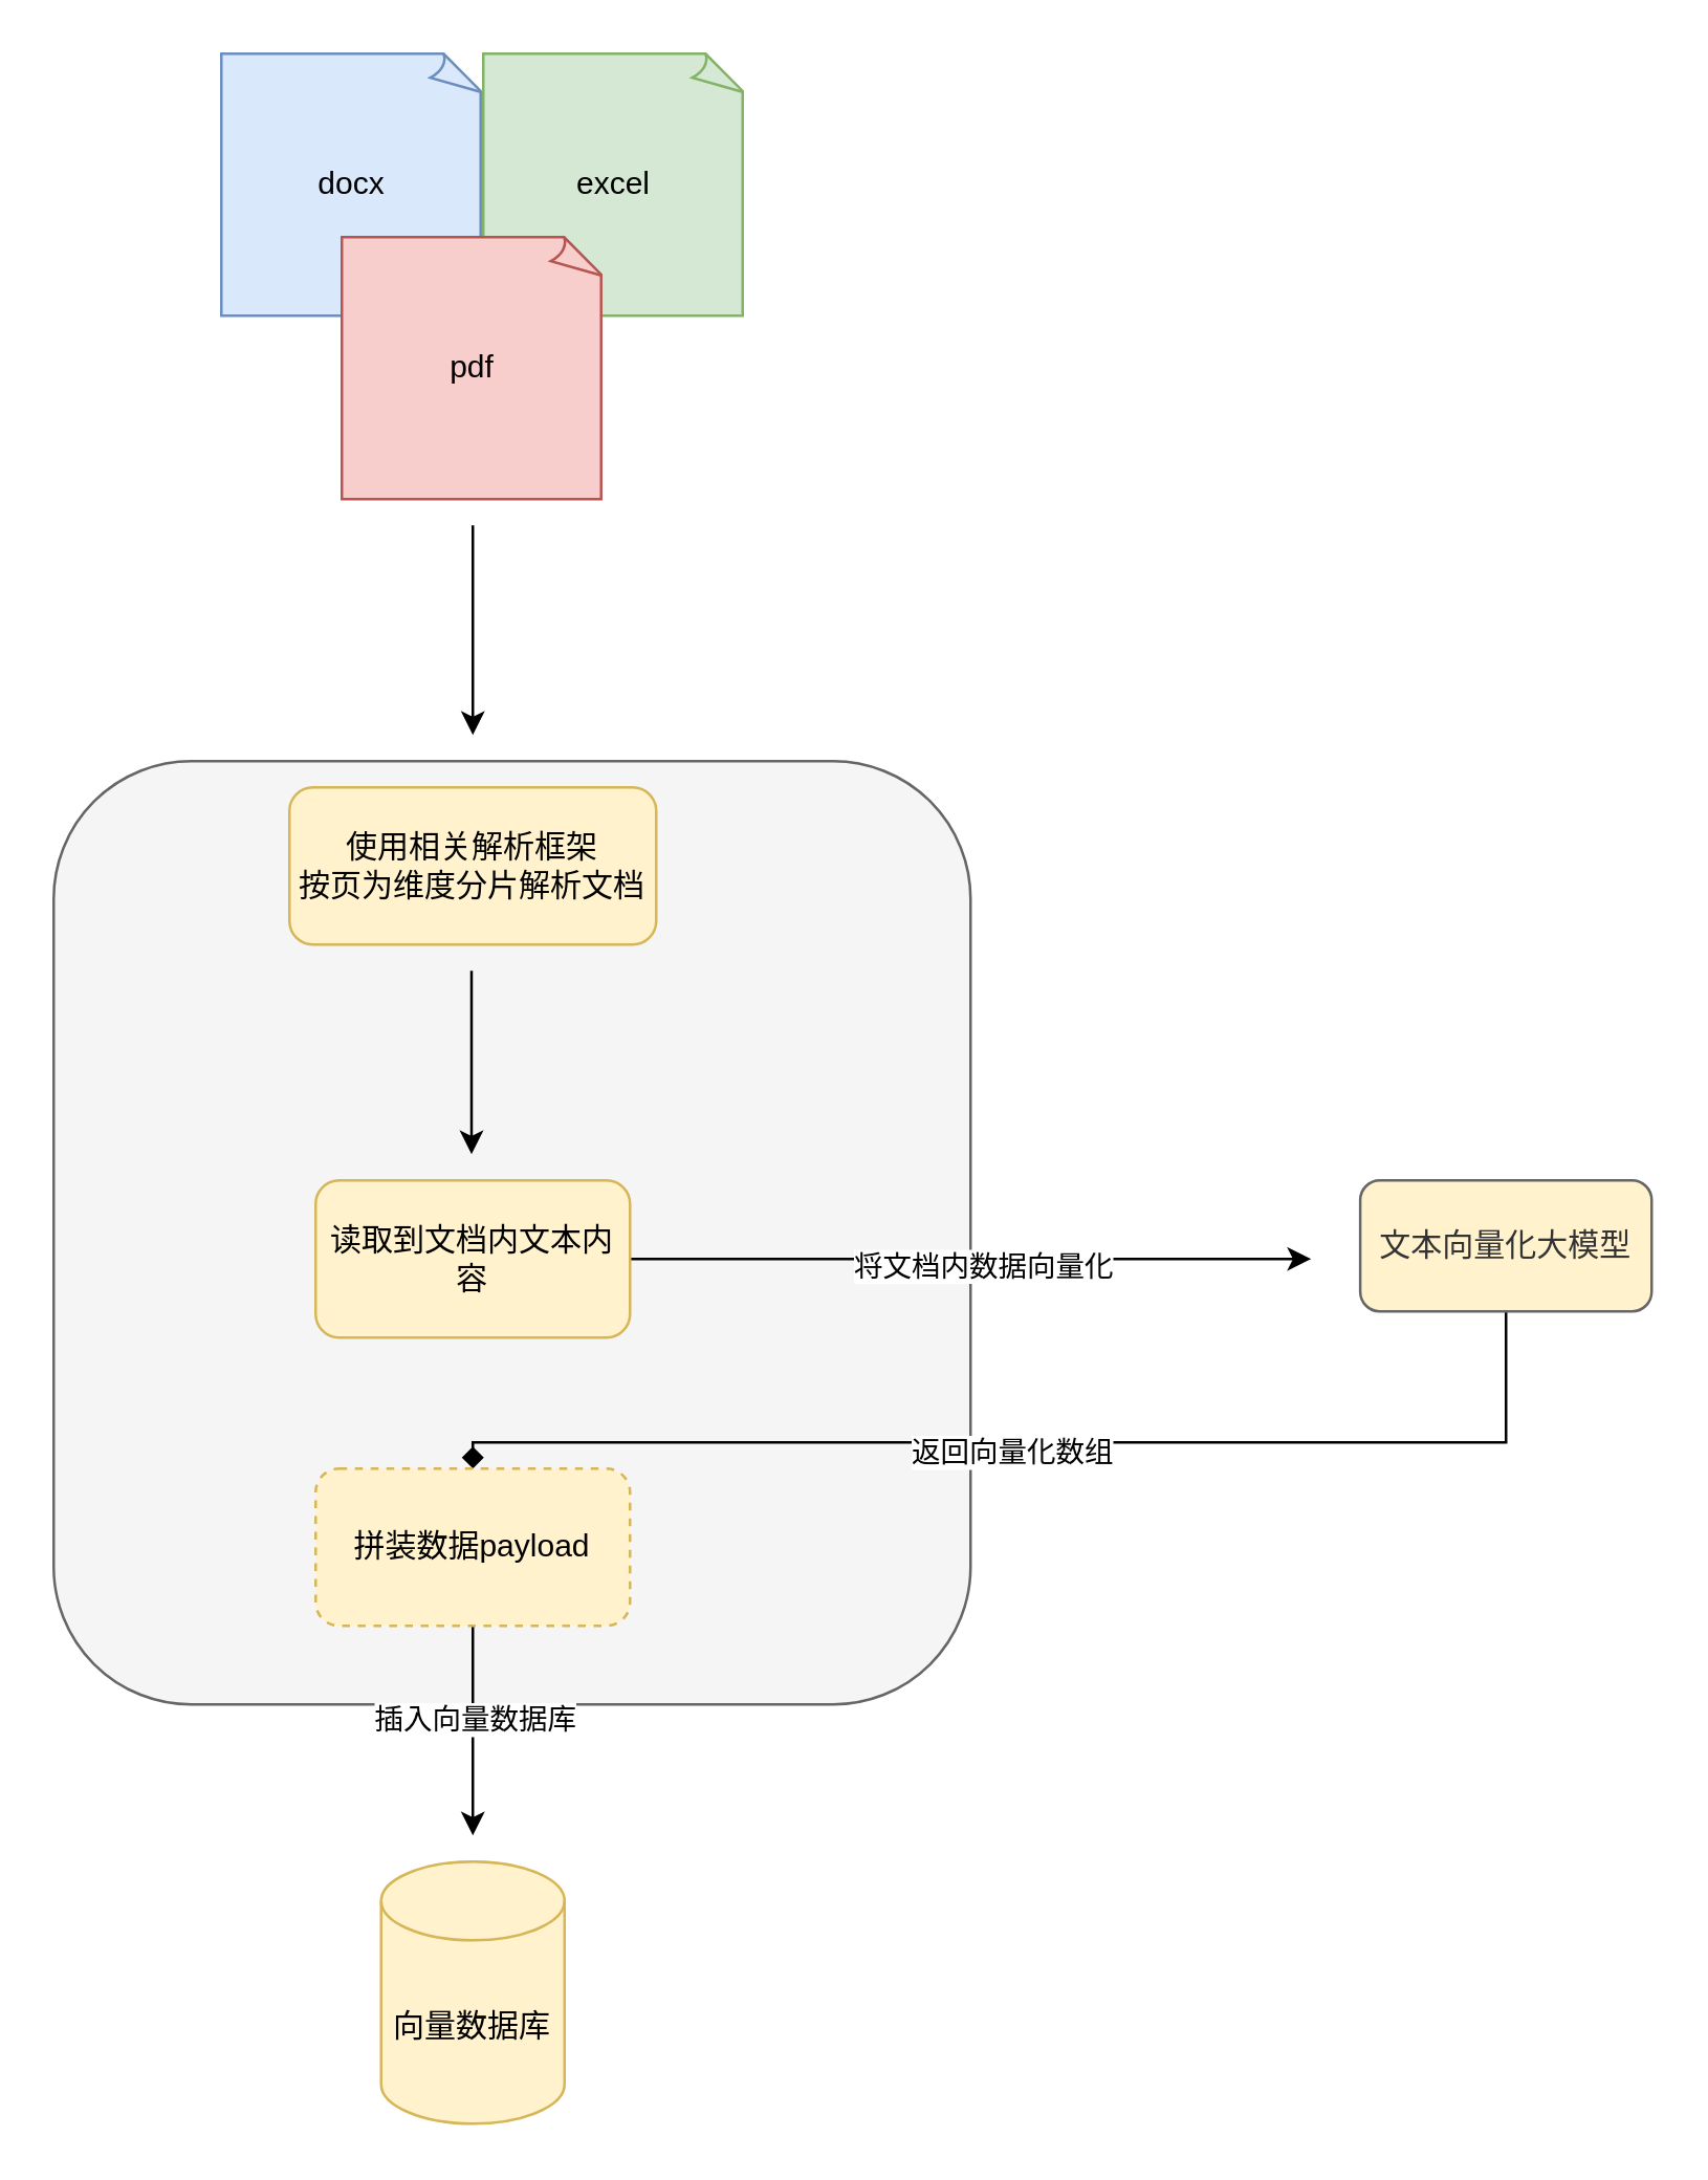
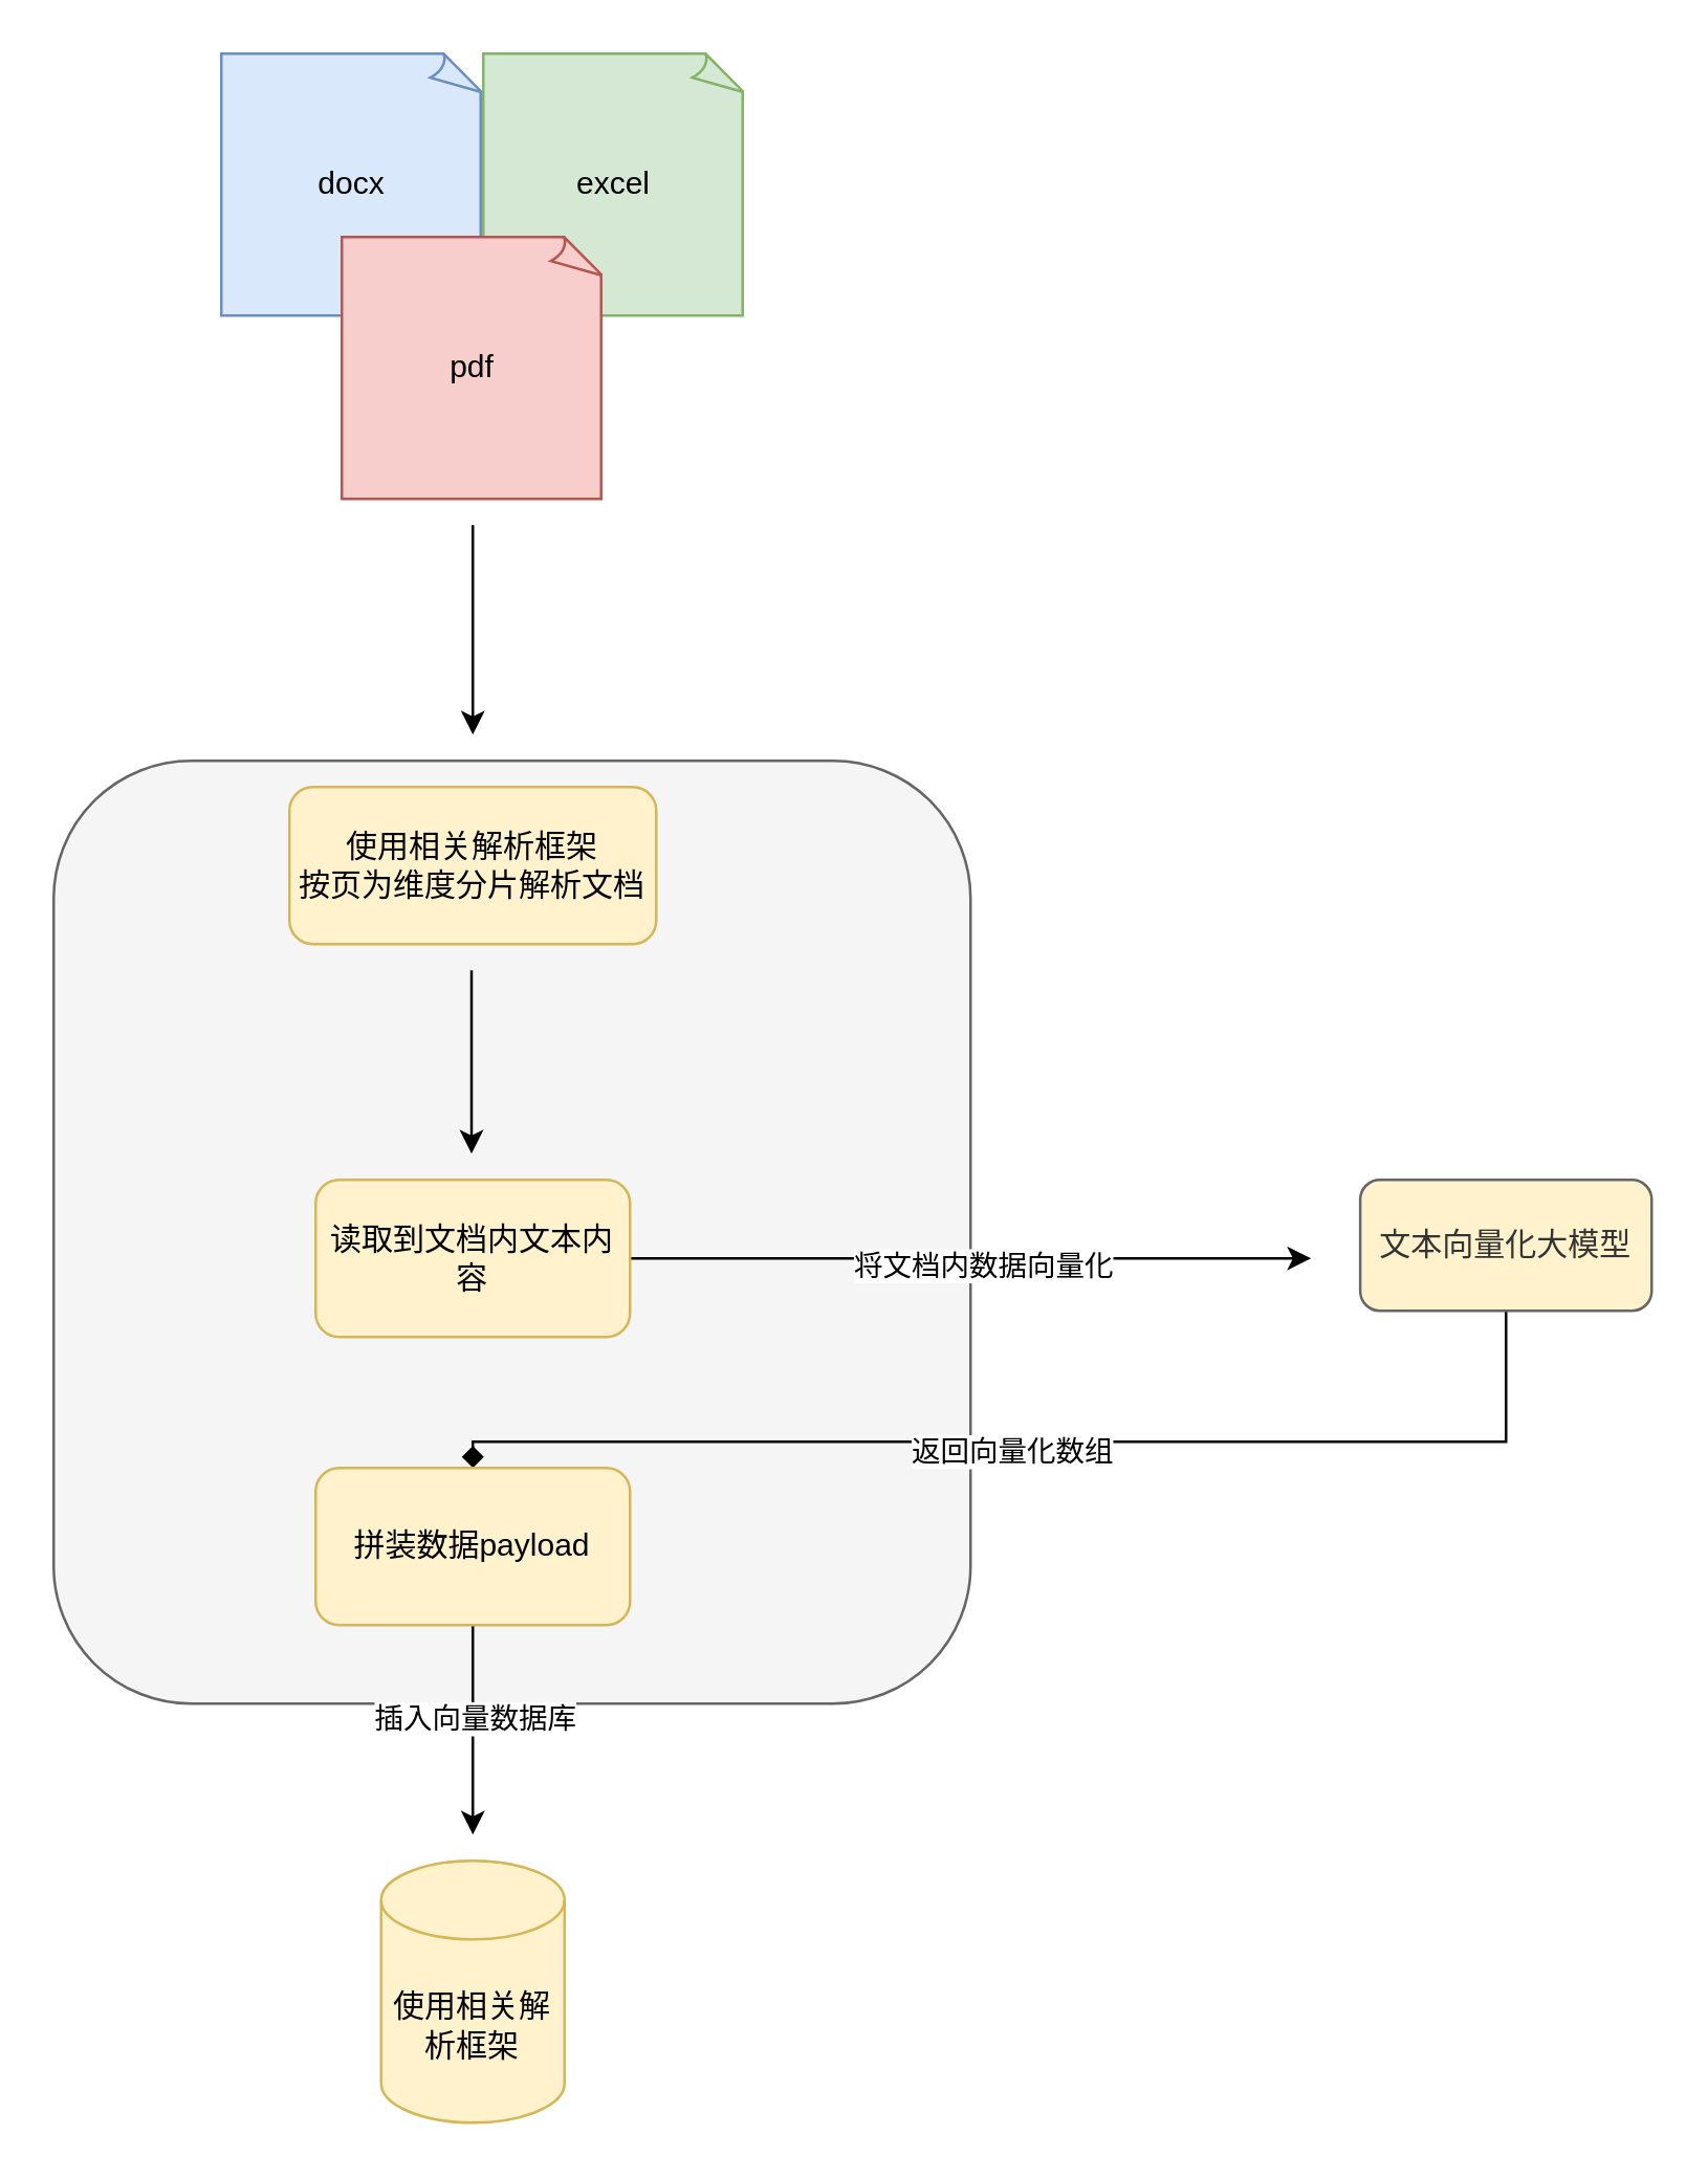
  <mxCell id="0" />
  <mxCell id="1" parent="0" />
  <mxCell id="2" value="excel" style="whiteSpace=wrap;html=1;shape=mxgraph.basic.document;fillColor=#d5e8d4;strokeColor=#82b366;" vertex="1" parent="1"><mxGeometry x="184" y="20" width="100" height="100" as="geometry" /></mxCell>
  <mxCell id="3" value="docx" style="whiteSpace=wrap;html=1;shape=mxgraph.basic.document;fillColor=#dae8fc;strokeColor=#6c8ebf;" vertex="1" parent="1"><mxGeometry x="84" y="20" width="100" height="100" as="geometry" /></mxCell>
  <mxCell id="4" value="pdf" style="whiteSpace=wrap;html=1;shape=mxgraph.basic.document;fillColor=#f8cecc;strokeColor=#b85450;" vertex="1" parent="1"><mxGeometry x="130" y="90" width="100" height="100" as="geometry" /></mxCell>
  <mxCell id="5" value="" style="endArrow=classic;html=1;rounded=0;" edge="1" parent="1"><mxGeometry width="50" height="50" relative="1" as="geometry"><mxPoint x="180" y="200" as="sourcePoint" /><mxPoint x="180" y="280" as="targetPoint" /></mxGeometry></mxCell>
  <mxCell id="6" value="" style="rounded=1;whiteSpace=wrap;html=1;fillColor=#f5f5f5;fontColor=#333333;strokeColor=#666666;" vertex="1" parent="1"><mxGeometry x="20" y="290" width="350" height="360" as="geometry" /></mxCell>
  <mxCell id="7" value="&lt;div&gt;使用相关解析框架&lt;/div&gt;按页为维度分片解析文档" style="rounded=1;whiteSpace=wrap;html=1;fillColor=#fff2cc;strokeColor=#d6b656;" vertex="1" parent="1"><mxGeometry x="110" y="300" width="140" height="60" as="geometry" /></mxCell>
  <mxCell id="8" style="edgeStyle=orthogonalEdgeStyle;rounded=0;orthogonalLoop=1;jettySize=auto;html=1;" edge="1" parent="1" source="10"><mxGeometry relative="1" as="geometry"><mxPoint x="500" y="480" as="targetPoint" /></mxGeometry></mxCell>
  <mxCell id="9" value="将文档内数据向量化" style="edgeLabel;html=1;align=center;verticalAlign=middle;resizable=0;points=[];" vertex="1" connectable="0" parent="8"><mxGeometry x="0.033" y="-2" relative="1" as="geometry"><mxPoint as="offset" /></mxGeometry></mxCell>
  <mxCell id="10" value="读取到文档内文本内容" style="rounded=1;whiteSpace=wrap;html=1;fillColor=#fff2cc;strokeColor=#d6b656;" vertex="1" parent="1"><mxGeometry x="120" y="450" width="120" height="60" as="geometry" /></mxCell>
  <mxCell id="11" value="" style="endArrow=classic;html=1;rounded=0;" edge="1" parent="1"><mxGeometry width="50" height="50" relative="1" as="geometry"><mxPoint x="179.5" y="370" as="sourcePoint" /><mxPoint x="179.5" y="440" as="targetPoint" /></mxGeometry></mxCell>
- <mxCell id="12" value="向量数据库" style="shape=cylinder3;whiteSpace=wrap;html=1;boundedLbl=1;backgroundOutline=1;size=15;fillColor=#fff2cc;strokeColor=#d6b656;" vertex="1" parent="1"><mxGeometry x="145" y="710" width="70" height="100" as="geometry" /></mxCell>
+ <mxCell id="12" value="使用相关解析框架" style="shape=cylinder3;whiteSpace=wrap;html=1;boundedLbl=1;backgroundOutline=1;size=15;fillColor=#fff2cc;strokeColor=#d6b656;" vertex="1" parent="1"><mxGeometry x="145" y="710" width="70" height="100" as="geometry" /></mxCell>
  <mxCell id="13" style="edgeStyle=orthogonalEdgeStyle;rounded=0;orthogonalLoop=1;jettySize=auto;html=1;endArrow=diamond;" edge="1" parent="1" source="15" target="18"><mxGeometry relative="1" as="geometry"><mxPoint x="574" y="600" as="targetPoint" /><Array as="points"><mxPoint x="575" y="550" /><mxPoint x="180" y="550" /></Array></mxGeometry></mxCell>
  <mxCell id="14" value="返回向量化数组" style="edgeLabel;html=1;align=center;verticalAlign=middle;resizable=0;points=[];" vertex="1" connectable="0" parent="13"><mxGeometry x="0.054" y="3" relative="1" as="geometry"><mxPoint as="offset" /></mxGeometry></mxCell>
  <mxCell id="15" value="文本向量化大模型" style="rounded=1;whiteSpace=wrap;html=1;fillColor=#fff2cc;strokeColor=#666666;fontColor=#333333;" vertex="1" parent="1"><mxGeometry x="518.75" y="450" width="111.25" height="50" as="geometry" /></mxCell>
  <mxCell id="16" style="edgeStyle=orthogonalEdgeStyle;rounded=0;orthogonalLoop=1;jettySize=auto;html=1;" edge="1" parent="1" source="18"><mxGeometry relative="1" as="geometry"><mxPoint x="180" y="700" as="targetPoint" /></mxGeometry></mxCell>
  <mxCell id="17" value="插入向量数据库" style="edgeLabel;html=1;align=center;verticalAlign=middle;resizable=0;points=[];" vertex="1" connectable="0" parent="16"><mxGeometry x="-0.131" relative="1" as="geometry"><mxPoint as="offset" /></mxGeometry></mxCell>
- <mxCell id="18" value="拼装数据payload" style="rounded=1;whiteSpace=wrap;html=1;fillColor=#fff2cc;strokeColor=#d6b656;dashed=1;" vertex="1" parent="1"><mxGeometry x="120" y="560" width="120" height="60" as="geometry" /></mxCell>
+ <mxCell id="18" value="拼装数据payload" style="rounded=1;whiteSpace=wrap;html=1;fillColor=#fff2cc;strokeColor=#d6b656;" vertex="1" parent="1"><mxGeometry x="120" y="560" width="120" height="60" as="geometry" /></mxCell>
